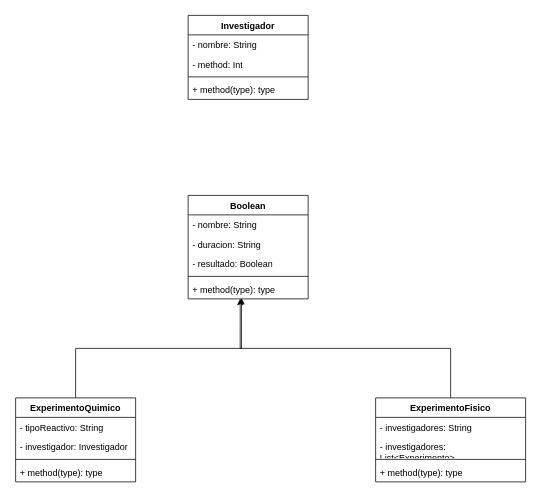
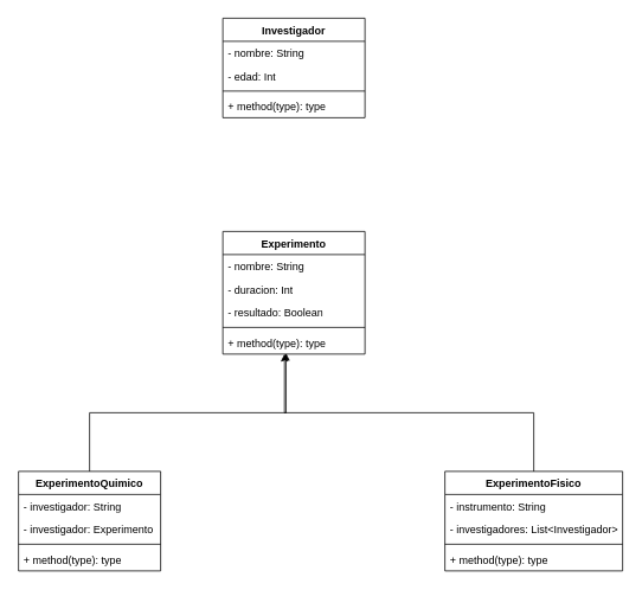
  <mxCell id="0" />
  <mxCell id="1" parent="0" />
  <mxCell id="2" value="&lt;div&gt;Investigador&lt;/div&gt;" style="swimlane;fontStyle=1;align=center;verticalAlign=top;childLayout=stackLayout;horizontal=1;startSize=26;horizontalStack=0;resizeParent=1;resizeParentMax=0;resizeLast=0;collapsible=1;marginBottom=0;whiteSpace=wrap;html=1;" vertex="1" parent="1"><mxGeometry x="250" y="20" width="160" height="112" as="geometry" /></mxCell>
  <mxCell id="3" value="- nombre: String" style="text;strokeColor=none;fillColor=none;align=left;verticalAlign=top;spacingLeft=4;spacingRight=4;overflow=hidden;rotatable=0;points=[[0,0.5],[1,0.5]];portConstraint=eastwest;whiteSpace=wrap;html=1;" vertex="1" parent="2"><mxGeometry y="26" width="160" height="26" as="geometry" /></mxCell>
- <mxCell id="4" value="- method: Int" style="text;strokeColor=none;fillColor=none;align=left;verticalAlign=top;spacingLeft=4;spacingRight=4;overflow=hidden;rotatable=0;points=[[0,0.5],[1,0.5]];portConstraint=eastwest;whiteSpace=wrap;html=1;" vertex="1" parent="2"><mxGeometry y="52" width="160" height="26" as="geometry" /></mxCell>
+ <mxCell id="4" value="- edad: Int" style="text;strokeColor=none;fillColor=none;align=left;verticalAlign=top;spacingLeft=4;spacingRight=4;overflow=hidden;rotatable=0;points=[[0,0.5],[1,0.5]];portConstraint=eastwest;whiteSpace=wrap;html=1;" vertex="1" parent="2"><mxGeometry y="52" width="160" height="26" as="geometry" /></mxCell>
  <mxCell id="5" value="" style="line;strokeWidth=1;fillColor=none;align=left;verticalAlign=middle;spacingTop=-1;spacingLeft=3;spacingRight=3;rotatable=0;labelPosition=right;points=[];portConstraint=eastwest;strokeColor=inherit;" vertex="1" parent="2"><mxGeometry y="78" width="160" height="8" as="geometry" /></mxCell>
  <mxCell id="6" value="+ method(type): type" style="text;strokeColor=none;fillColor=none;align=left;verticalAlign=top;spacingLeft=4;spacingRight=4;overflow=hidden;rotatable=0;points=[[0,0.5],[1,0.5]];portConstraint=eastwest;whiteSpace=wrap;html=1;" vertex="1" parent="2"><mxGeometry y="86" width="160" height="26" as="geometry" /></mxCell>
- <mxCell id="7" value="Boolean" style="swimlane;fontStyle=1;align=center;verticalAlign=top;childLayout=stackLayout;horizontal=1;startSize=26;horizontalStack=0;resizeParent=1;resizeParentMax=0;resizeLast=0;collapsible=1;marginBottom=0;whiteSpace=wrap;html=1;" vertex="1" parent="1"><mxGeometry x="250" y="260" width="160" height="138" as="geometry" /></mxCell>
+ <mxCell id="7" value="Experimento" style="swimlane;fontStyle=1;align=center;verticalAlign=top;childLayout=stackLayout;horizontal=1;startSize=26;horizontalStack=0;resizeParent=1;resizeParentMax=0;resizeLast=0;collapsible=1;marginBottom=0;whiteSpace=wrap;html=1;" vertex="1" parent="1"><mxGeometry x="250" y="260" width="160" height="138" as="geometry" /></mxCell>
  <mxCell id="8" value="&lt;div&gt;- nombre: String&lt;/div&gt;" style="text;strokeColor=none;fillColor=none;align=left;verticalAlign=top;spacingLeft=4;spacingRight=4;overflow=hidden;rotatable=0;points=[[0,0.5],[1,0.5]];portConstraint=eastwest;whiteSpace=wrap;html=1;" vertex="1" parent="7"><mxGeometry y="26" width="160" height="26" as="geometry" /></mxCell>
- <mxCell id="9" value="&lt;div&gt;- duracion: String&lt;/div&gt;" style="text;strokeColor=none;fillColor=none;align=left;verticalAlign=top;spacingLeft=4;spacingRight=4;overflow=hidden;rotatable=0;points=[[0,0.5],[1,0.5]];portConstraint=eastwest;whiteSpace=wrap;html=1;" vertex="1" parent="7"><mxGeometry y="52" width="160" height="26" as="geometry" /></mxCell>
+ <mxCell id="9" value="&lt;div&gt;- duracion: Int&lt;/div&gt;" style="text;strokeColor=none;fillColor=none;align=left;verticalAlign=top;spacingLeft=4;spacingRight=4;overflow=hidden;rotatable=0;points=[[0,0.5],[1,0.5]];portConstraint=eastwest;whiteSpace=wrap;html=1;" vertex="1" parent="7"><mxGeometry y="52" width="160" height="26" as="geometry" /></mxCell>
  <mxCell id="10" value="&lt;div&gt;- resultado: Boolean&lt;/div&gt;" style="text;strokeColor=none;fillColor=none;align=left;verticalAlign=top;spacingLeft=4;spacingRight=4;overflow=hidden;rotatable=0;points=[[0,0.5],[1,0.5]];portConstraint=eastwest;whiteSpace=wrap;html=1;" vertex="1" parent="7"><mxGeometry y="78" width="160" height="26" as="geometry" /></mxCell>
  <mxCell id="11" value="" style="line;strokeWidth=1;fillColor=none;align=left;verticalAlign=middle;spacingTop=-1;spacingLeft=3;spacingRight=3;rotatable=0;labelPosition=right;points=[];portConstraint=eastwest;strokeColor=inherit;" vertex="1" parent="7"><mxGeometry y="104" width="160" height="8" as="geometry" /></mxCell>
  <mxCell id="12" value="+ method(type): type" style="text;strokeColor=none;fillColor=none;align=left;verticalAlign=top;spacingLeft=4;spacingRight=4;overflow=hidden;rotatable=0;points=[[0,0.5],[1,0.5]];portConstraint=eastwest;whiteSpace=wrap;html=1;" vertex="1" parent="7"><mxGeometry y="112" width="160" height="26" as="geometry" /></mxCell>
  <mxCell id="13" value="ExperimentoQuimico" style="swimlane;fontStyle=1;align=center;verticalAlign=top;childLayout=stackLayout;horizontal=1;startSize=26;horizontalStack=0;resizeParent=1;resizeParentMax=0;resizeLast=0;collapsible=1;marginBottom=0;whiteSpace=wrap;html=1;" vertex="1" parent="1"><mxGeometry x="20" y="530" width="160" height="112" as="geometry" /></mxCell>
- <mxCell id="14" value="- tipoReactivo: String" style="text;strokeColor=none;fillColor=none;align=left;verticalAlign=top;spacingLeft=4;spacingRight=4;overflow=hidden;rotatable=0;points=[[0,0.5],[1,0.5]];portConstraint=eastwest;whiteSpace=wrap;html=1;" vertex="1" parent="13"><mxGeometry y="26" width="160" height="26" as="geometry" /></mxCell>
- <mxCell id="15" value="- investigador: Investigador" style="text;strokeColor=none;fillColor=none;align=left;verticalAlign=top;spacingLeft=4;spacingRight=4;overflow=hidden;rotatable=0;points=[[0,0.5],[1,0.5]];portConstraint=eastwest;whiteSpace=wrap;html=1;" vertex="1" parent="13"><mxGeometry y="52" width="160" height="26" as="geometry" /></mxCell>
+ <mxCell id="14" value="- investigador: String" style="text;strokeColor=none;fillColor=none;align=left;verticalAlign=top;spacingLeft=4;spacingRight=4;overflow=hidden;rotatable=0;points=[[0,0.5],[1,0.5]];portConstraint=eastwest;whiteSpace=wrap;html=1;" vertex="1" parent="13"><mxGeometry y="26" width="160" height="26" as="geometry" /></mxCell>
+ <mxCell id="15" value="- investigador: Experimento" style="text;strokeColor=none;fillColor=none;align=left;verticalAlign=top;spacingLeft=4;spacingRight=4;overflow=hidden;rotatable=0;points=[[0,0.5],[1,0.5]];portConstraint=eastwest;whiteSpace=wrap;html=1;" vertex="1" parent="13"><mxGeometry y="52" width="160" height="26" as="geometry" /></mxCell>
  <mxCell id="16" value="" style="line;strokeWidth=1;fillColor=none;align=left;verticalAlign=middle;spacingTop=-1;spacingLeft=3;spacingRight=3;rotatable=0;labelPosition=right;points=[];portConstraint=eastwest;strokeColor=inherit;" vertex="1" parent="13"><mxGeometry y="78" width="160" height="8" as="geometry" /></mxCell>
  <mxCell id="17" value="+ method(type): type" style="text;strokeColor=none;fillColor=none;align=left;verticalAlign=top;spacingLeft=4;spacingRight=4;overflow=hidden;rotatable=0;points=[[0,0.5],[1,0.5]];portConstraint=eastwest;whiteSpace=wrap;html=1;" vertex="1" parent="13"><mxGeometry y="86" width="160" height="26" as="geometry" /></mxCell>
  <mxCell id="18" value="ExperimentoFisico" style="swimlane;fontStyle=1;align=center;verticalAlign=top;childLayout=stackLayout;horizontal=1;startSize=26;horizontalStack=0;resizeParent=1;resizeParentMax=0;resizeLast=0;collapsible=1;marginBottom=0;whiteSpace=wrap;html=1;" vertex="1" parent="1"><mxGeometry x="500" y="530" width="200" height="112" as="geometry" /></mxCell>
- <mxCell id="19" value="- investigadores: String" style="text;strokeColor=none;fillColor=none;align=left;verticalAlign=top;spacingLeft=4;spacingRight=4;overflow=hidden;rotatable=0;points=[[0,0.5],[1,0.5]];portConstraint=eastwest;whiteSpace=wrap;html=1;" vertex="1" parent="18"><mxGeometry y="26" width="200" height="26" as="geometry" /></mxCell>
- <mxCell id="20" value="- investigadores: List&amp;lt;Experimento&amp;gt;" style="text;strokeColor=none;fillColor=none;align=left;verticalAlign=top;spacingLeft=4;spacingRight=4;overflow=hidden;rotatable=0;points=[[0,0.5],[1,0.5]];portConstraint=eastwest;whiteSpace=wrap;html=1;" vertex="1" parent="18"><mxGeometry y="52" width="200" height="26" as="geometry" /></mxCell>
+ <mxCell id="19" value="- instrumento: String" style="text;strokeColor=none;fillColor=none;align=left;verticalAlign=top;spacingLeft=4;spacingRight=4;overflow=hidden;rotatable=0;points=[[0,0.5],[1,0.5]];portConstraint=eastwest;whiteSpace=wrap;html=1;" vertex="1" parent="18"><mxGeometry y="26" width="200" height="26" as="geometry" /></mxCell>
+ <mxCell id="20" value="- investigadores: List&amp;lt;Investigador&amp;gt;" style="text;strokeColor=none;fillColor=none;align=left;verticalAlign=top;spacingLeft=4;spacingRight=4;overflow=hidden;rotatable=0;points=[[0,0.5],[1,0.5]];portConstraint=eastwest;whiteSpace=wrap;html=1;" vertex="1" parent="18"><mxGeometry y="52" width="200" height="26" as="geometry" /></mxCell>
  <mxCell id="21" value="" style="line;strokeWidth=1;fillColor=none;align=left;verticalAlign=middle;spacingTop=-1;spacingLeft=3;spacingRight=3;rotatable=0;labelPosition=right;points=[];portConstraint=eastwest;strokeColor=inherit;" vertex="1" parent="18"><mxGeometry y="78" width="200" height="8" as="geometry" /></mxCell>
  <mxCell id="22" value="+ method(type): type" style="text;strokeColor=none;fillColor=none;align=left;verticalAlign=top;spacingLeft=4;spacingRight=4;overflow=hidden;rotatable=0;points=[[0,0.5],[1,0.5]];portConstraint=eastwest;whiteSpace=wrap;html=1;" vertex="1" parent="18"><mxGeometry y="86" width="200" height="26" as="geometry" /></mxCell>
  <mxCell id="23" style="edgeStyle=orthogonalEdgeStyle;rounded=0;orthogonalLoop=1;jettySize=auto;html=1;entryX=0.445;entryY=0.962;entryDx=0;entryDy=0;entryPerimeter=0;" edge="1" parent="1" source="13" target="12"><mxGeometry relative="1" as="geometry" /></mxCell>
  <mxCell id="24" style="edgeStyle=orthogonalEdgeStyle;rounded=0;orthogonalLoop=1;jettySize=auto;html=1;entryX=0.434;entryY=0.994;entryDx=0;entryDy=0;entryPerimeter=0;" edge="1" parent="1" source="18" target="12"><mxGeometry relative="1" as="geometry" /></mxCell>
